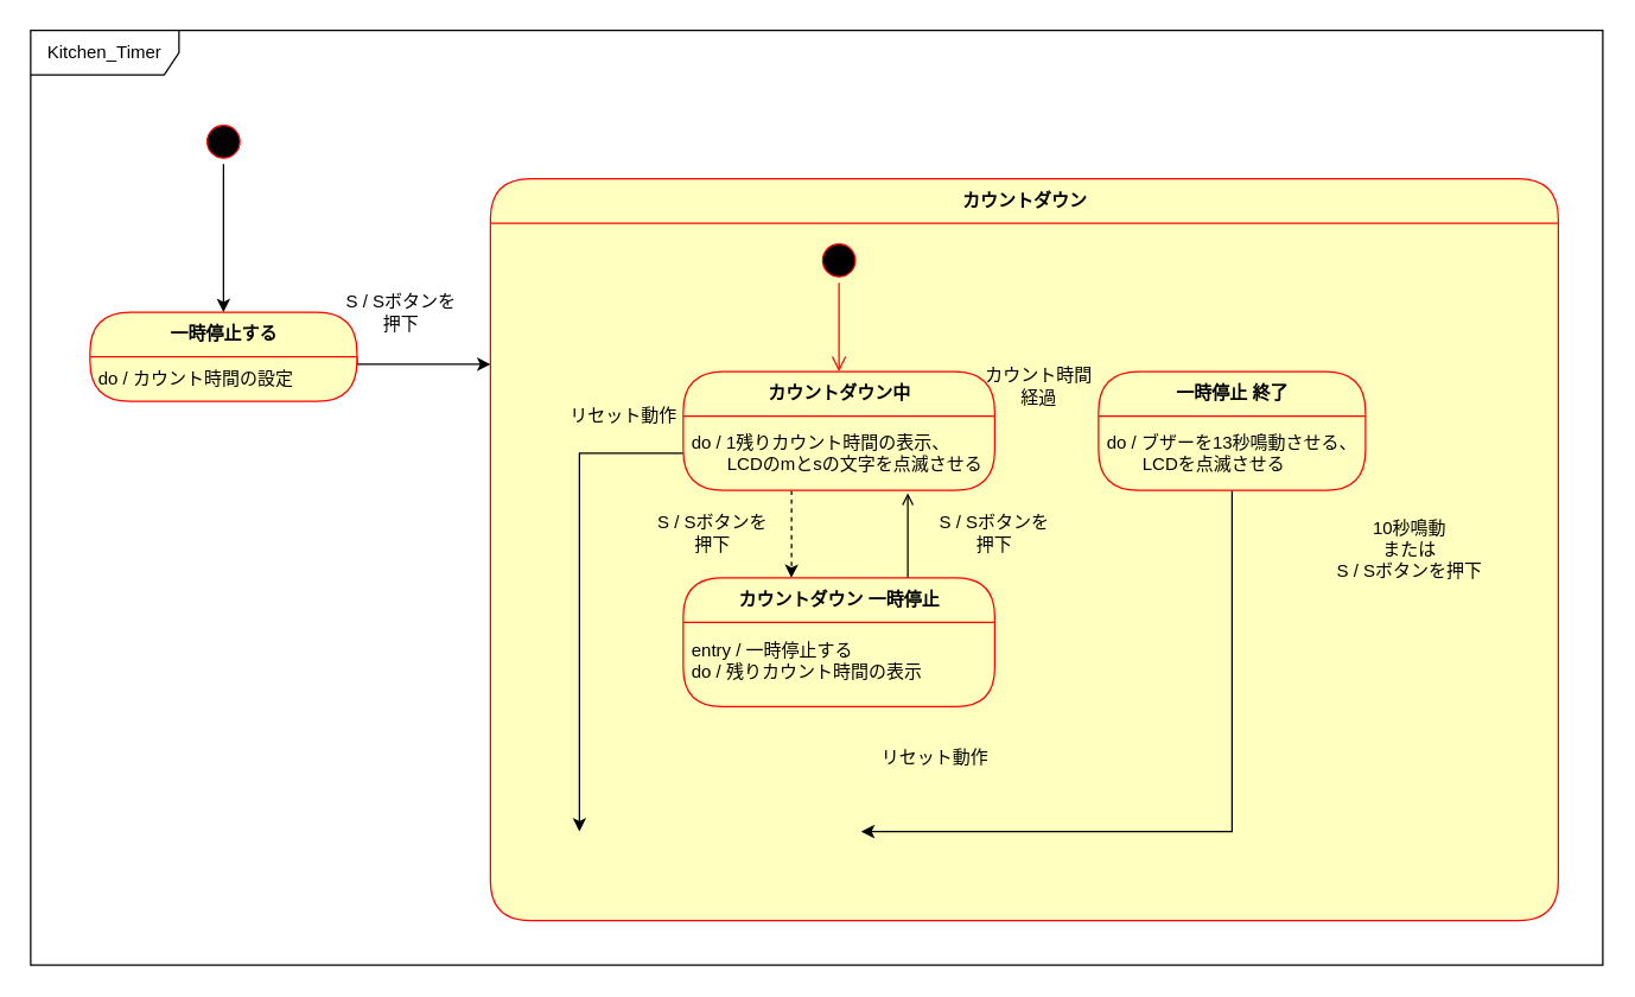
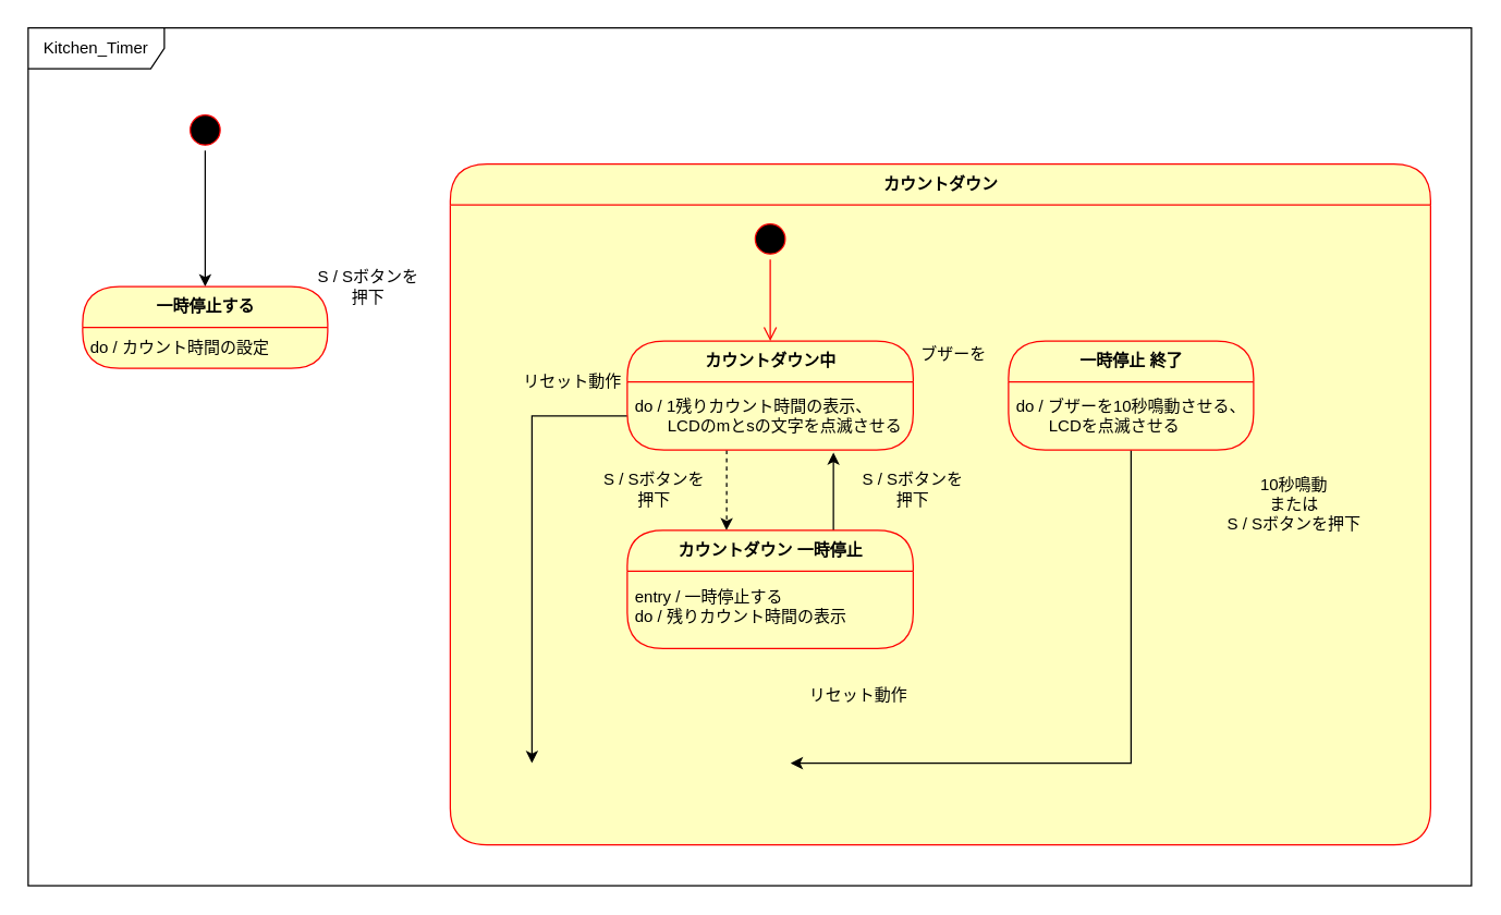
  <mxCell id="0" />
  <mxCell id="1" parent="0" />
  <mxCell id="2" value="Kitchen_Timer" style="shape=umlFrame;whiteSpace=wrap;html=1;width=100;height=30;" parent="1" vertex="1"><mxGeometry x="20" y="20" width="1060" height="630" as="geometry" /></mxCell>
  <mxCell id="3" value="カウントダウン" style="swimlane;html=1;fontStyle=1;align=center;verticalAlign=middle;childLayout=stackLayout;horizontal=1;startSize=30;horizontalStack=0;resizeParent=0;resizeLast=1;container=0;fontColor=#000000;collapsible=0;rounded=1;arcSize=30;strokeColor=#ff0000;fillColor=#ffffc0;swimlaneFillColor=#ffffc0;dropTarget=0;" parent="1" vertex="1"><mxGeometry x="330" y="120" width="720" height="500" as="geometry" /></mxCell>
  <mxCell id="4" style="edgeStyle=orthogonalEdgeStyle;rounded=0;orthogonalLoop=1;jettySize=auto;html=1;exitX=0.5;exitY=1;exitDx=0;exitDy=0;entryX=0.5;entryY=0;entryDx=0;entryDy=0;" parent="1" source="5" target="11" edge="1"><mxGeometry relative="1" as="geometry"><mxPoint x="105" y="255" as="sourcePoint" /><mxPoint x="150" y="340" as="targetPoint" /><Array as="points" /></mxGeometry></mxCell>
  <mxCell id="5" value="" style="ellipse;html=1;shape=startState;fillColor=#000000;strokeColor=#ff0000;" parent="1" vertex="1"><mxGeometry x="135" y="80" width="30" height="30" as="geometry" /></mxCell>
  <mxCell id="6" value="" style="ellipse;html=1;shape=startState;fillColor=#000000;strokeColor=#ff0000;" parent="1" vertex="1"><mxGeometry x="550" y="160" width="30" height="30" as="geometry" /></mxCell>
  <mxCell id="7" value="" style="edgeStyle=orthogonalEdgeStyle;html=1;verticalAlign=bottom;endArrow=open;endSize=8;strokeColor=#ff0000;" parent="1" source="6" target="24" edge="1"><mxGeometry relative="1" as="geometry"><mxPoint x="355" y="280" as="targetPoint" /></mxGeometry></mxCell>
  <mxCell id="8" style="edgeStyle=orthogonalEdgeStyle;rounded=0;orthogonalLoop=1;jettySize=auto;html=1;entryX=0.347;entryY=0;entryDx=0;entryDy=0;entryPerimeter=0;dashed=1;" parent="1" source="24" target="26" edge="1"><mxGeometry relative="1" as="geometry"><mxPoint x="532" y="389" as="targetPoint" /><Array as="points"><mxPoint x="533" y="380" /><mxPoint x="533" y="380" /></Array></mxGeometry></mxCell>
- <mxCell id="9" style="edgeStyle=orthogonalEdgeStyle;rounded=0;orthogonalLoop=1;jettySize=auto;html=1;exitX=0.721;exitY=0.014;exitDx=0;exitDy=0;entryX=0.721;entryY=1.036;entryDx=0;entryDy=0;entryPerimeter=0;exitPerimeter=0;endArrow=open;" parent="1" source="26" target="25" edge="1"><mxGeometry relative="1" as="geometry"><mxPoint x="433" y="330" as="targetPoint" /><Array as="points" /></mxGeometry></mxCell>
- <mxCell id="10" style="edgeStyle=orthogonalEdgeStyle;rounded=0;orthogonalLoop=1;jettySize=auto;html=1;entryX=0;entryY=0.25;entryDx=0;entryDy=0;exitX=1;exitY=0;exitDx=0;exitDy=0;" parent="1" source="12" target="3" edge="1"><mxGeometry relative="1" as="geometry"><mxPoint x="440" y="120" as="targetPoint" /><Array as="points"><mxPoint x="240" y="245" /></Array></mxGeometry></mxCell>
+ <mxCell id="9" style="edgeStyle=orthogonalEdgeStyle;rounded=0;orthogonalLoop=1;jettySize=auto;html=1;exitX=0.721;exitY=0.014;exitDx=0;exitDy=0;entryX=0.721;entryY=1.036;entryDx=0;entryDy=0;entryPerimeter=0;exitPerimeter=0;" parent="1" source="26" target="25" edge="1"><mxGeometry relative="1" as="geometry"><mxPoint x="433" y="330" as="targetPoint" /><Array as="points" /></mxGeometry></mxCell>
  <mxCell id="11" value="一時停止する" style="swimlane;html=1;fontStyle=1;align=center;verticalAlign=middle;childLayout=stackLayout;horizontal=1;startSize=30;horizontalStack=0;resizeParent=0;resizeLast=1;container=0;fontColor=#000000;collapsible=0;rounded=1;arcSize=30;strokeColor=#ff0000;fillColor=#ffffc0;swimlaneFillColor=#ffffc0;dropTarget=0;" parent="1" vertex="1"><mxGeometry x="60" y="210" width="180" height="60" as="geometry" /></mxCell>
  <mxCell id="12" value="do / カウント時間の設定" style="text;html=1;strokeColor=none;fillColor=none;align=left;verticalAlign=middle;spacingLeft=4;spacingRight=4;whiteSpace=wrap;overflow=hidden;rotatable=0;fontColor=#000000;" parent="11" vertex="1"><mxGeometry y="30" width="180" height="30" as="geometry" /></mxCell>
  <mxCell id="13" value="S / Sボタンを押下" style="text;html=1;strokeColor=none;fillColor=none;align=center;verticalAlign=middle;whiteSpace=wrap;rounded=0;" parent="1" vertex="1"><mxGeometry x="230" y="200" width="80" height="20" as="geometry" /></mxCell>
  <mxCell id="14" style="edgeStyle=orthogonalEdgeStyle;rounded=0;orthogonalLoop=1;jettySize=auto;html=1;exitX=0.5;exitY=1;exitDx=0;exitDy=0;" parent="1" source="17" edge="1"><mxGeometry relative="1" as="geometry"><mxPoint x="580" y="560" as="targetPoint" /><Array as="points"><mxPoint x="830" y="560" /></Array></mxGeometry></mxCell>
  <mxCell id="15" style="edgeStyle=orthogonalEdgeStyle;rounded=0;orthogonalLoop=1;jettySize=auto;html=1;" parent="1" source="25" edge="1"><mxGeometry relative="1" as="geometry"><mxPoint x="390" y="560" as="targetPoint" /><Array as="points"><mxPoint x="390" y="305" /><mxPoint x="390" y="560" /></Array></mxGeometry></mxCell>
  <mxCell id="16" value="一時停止 終了" style="swimlane;html=1;fontStyle=1;align=center;verticalAlign=middle;childLayout=stackLayout;horizontal=1;startSize=30;horizontalStack=0;resizeParent=0;resizeLast=1;container=0;fontColor=#000000;collapsible=0;rounded=1;arcSize=30;strokeColor=#ff0000;fillColor=#ffffc0;swimlaneFillColor=#ffffc0;dropTarget=0;" parent="1" vertex="1"><mxGeometry x="740" y="250" width="180" height="80" as="geometry" /></mxCell>
- <mxCell id="17" value="do / ブザーを13秒鳴動させる、&lt;br&gt;　　LCDを点滅させる" style="text;html=1;strokeColor=none;fillColor=none;align=left;verticalAlign=middle;spacingLeft=4;spacingRight=4;whiteSpace=wrap;overflow=hidden;rotatable=0;fontColor=#000000;" parent="16" vertex="1"><mxGeometry y="30" width="180" height="50" as="geometry" /></mxCell>
+ <mxCell id="17" value="do / ブザーを10秒鳴動させる、&lt;br&gt;　　LCDを点滅させる" style="text;html=1;strokeColor=none;fillColor=none;align=left;verticalAlign=middle;spacingLeft=4;spacingRight=4;whiteSpace=wrap;overflow=hidden;rotatable=0;fontColor=#000000;" parent="16" vertex="1"><mxGeometry y="30" width="180" height="50" as="geometry" /></mxCell>
  <mxCell id="18" value="S / Sボタンを押下" style="text;html=1;strokeColor=none;fillColor=none;align=center;verticalAlign=middle;whiteSpace=wrap;rounded=0;" parent="1" vertex="1"><mxGeometry x="440" y="349" width="80" height="20" as="geometry" /></mxCell>
  <mxCell id="19" value="S / Sボタンを押下" style="text;html=1;strokeColor=none;fillColor=none;align=center;verticalAlign=middle;whiteSpace=wrap;rounded=0;" parent="1" vertex="1"><mxGeometry x="630" y="349" width="80" height="20" as="geometry" /></mxCell>
- <mxCell id="20" value="カウント時間経過" style="text;html=1;strokeColor=none;fillColor=none;align=center;verticalAlign=middle;whiteSpace=wrap;rounded=0;" parent="1" vertex="1"><mxGeometry x="660" y="250" width="80" height="20" as="geometry" /></mxCell>
+ <mxCell id="20" value="ブザーを" style="text;html=1;strokeColor=none;fillColor=none;align=center;verticalAlign=middle;whiteSpace=wrap;rounded=0;" parent="1" vertex="1"><mxGeometry x="660" y="250" width="80" height="20" as="geometry" /></mxCell>
  <mxCell id="21" value="10秒鳴動&lt;br&gt;または&lt;br&gt;S / Sボタンを押下" style="text;html=1;strokeColor=none;fillColor=none;align=center;verticalAlign=middle;whiteSpace=wrap;rounded=0;" parent="1" vertex="1"><mxGeometry x="900" y="360" width="100" height="20" as="geometry" /></mxCell>
  <mxCell id="22" value="リセット動作" style="text;html=1;strokeColor=none;fillColor=none;align=center;verticalAlign=middle;whiteSpace=wrap;rounded=0;" parent="1" vertex="1"><mxGeometry x="590" y="500" width="80" height="20" as="geometry" /></mxCell>
  <mxCell id="23" value="リセット動作" style="text;html=1;strokeColor=none;fillColor=none;align=center;verticalAlign=middle;whiteSpace=wrap;rounded=0;" parent="1" vertex="1"><mxGeometry x="380" y="270" width="80" height="20" as="geometry" /></mxCell>
  <mxCell id="24" value="カウントダウン中" style="swimlane;html=1;fontStyle=1;align=center;verticalAlign=middle;childLayout=stackLayout;horizontal=1;startSize=30;horizontalStack=0;resizeParent=0;resizeLast=1;container=0;fontColor=#000000;collapsible=0;rounded=1;arcSize=30;strokeColor=#ff0000;fillColor=#ffffc0;swimlaneFillColor=#ffffc0;dropTarget=0;" parent="1" vertex="1"><mxGeometry x="460" y="250" width="210" height="80" as="geometry" /></mxCell>
  <mxCell id="25" value="do / 1残りカウント時間の表示、&lt;br&gt;　　LCDのmとsの文字を点滅させる" style="text;html=1;strokeColor=none;fillColor=none;align=left;verticalAlign=middle;spacingLeft=4;spacingRight=4;whiteSpace=wrap;overflow=hidden;rotatable=0;fontColor=#000000;" parent="24" vertex="1"><mxGeometry y="30" width="210" height="50" as="geometry" /></mxCell>
  <mxCell id="26" value="カウントダウン 一時停止" style="swimlane;html=1;fontStyle=1;align=center;verticalAlign=middle;childLayout=stackLayout;horizontal=1;startSize=30;horizontalStack=0;resizeParent=0;resizeLast=1;container=0;fontColor=#000000;collapsible=0;rounded=1;arcSize=29;strokeColor=#ff0000;fillColor=#ffffc0;swimlaneFillColor=#ffffc0;dropTarget=0;" parent="1" vertex="1"><mxGeometry x="460" y="389" width="210" height="86.76" as="geometry" /></mxCell>
  <mxCell id="27" value="entry / 一時停止する&lt;br&gt;do / 残りカウント時間の表示" style="text;html=1;strokeColor=none;fillColor=none;align=left;verticalAlign=middle;spacingLeft=4;spacingRight=4;whiteSpace=wrap;overflow=hidden;rotatable=0;fontColor=#000000;" parent="26" vertex="1"><mxGeometry y="30" width="210" height="52.63" as="geometry" /></mxCell>
  <mxCell id="28" value="Subtitle" style="text;html=1;strokeColor=none;fillColor=none;align=center;verticalAlign=middle;spacingLeft=4;spacingRight=4;whiteSpace=wrap;overflow=hidden;rotatable=0;fontColor=#000000;" parent="26" vertex="1"><mxGeometry y="82.63" width="210" as="geometry" /></mxCell>
  <mxCell id="29" value="Subtitle" style="text;html=1;strokeColor=none;fillColor=none;align=center;verticalAlign=middle;spacingLeft=4;spacingRight=4;whiteSpace=wrap;overflow=hidden;rotatable=0;fontColor=#000000;" parent="26" vertex="1"><mxGeometry y="82.63" width="210" height="4.13" as="geometry" /></mxCell>
